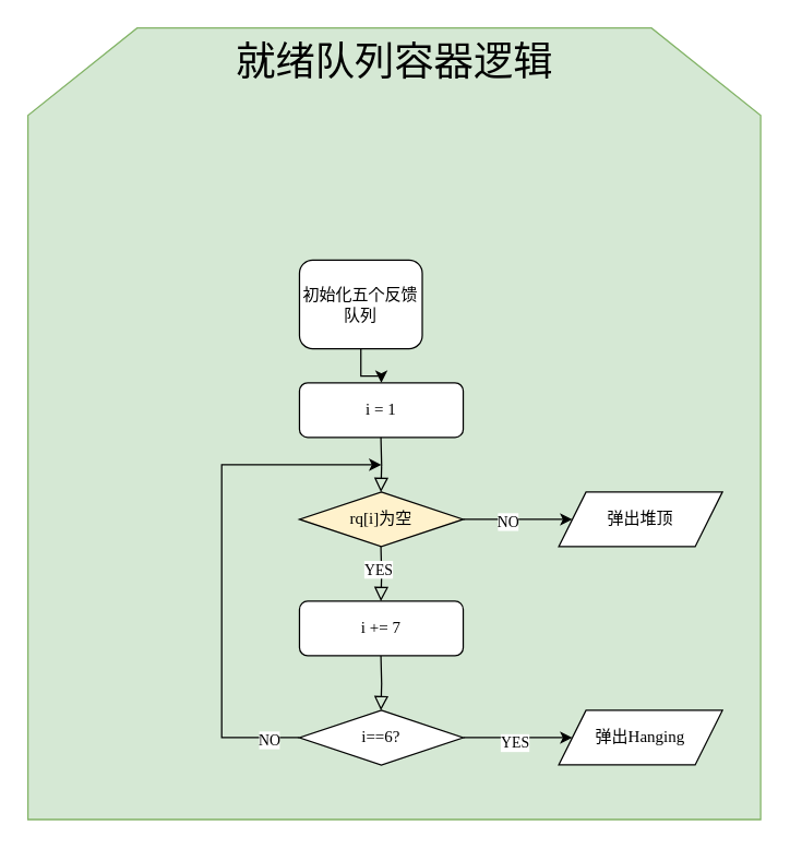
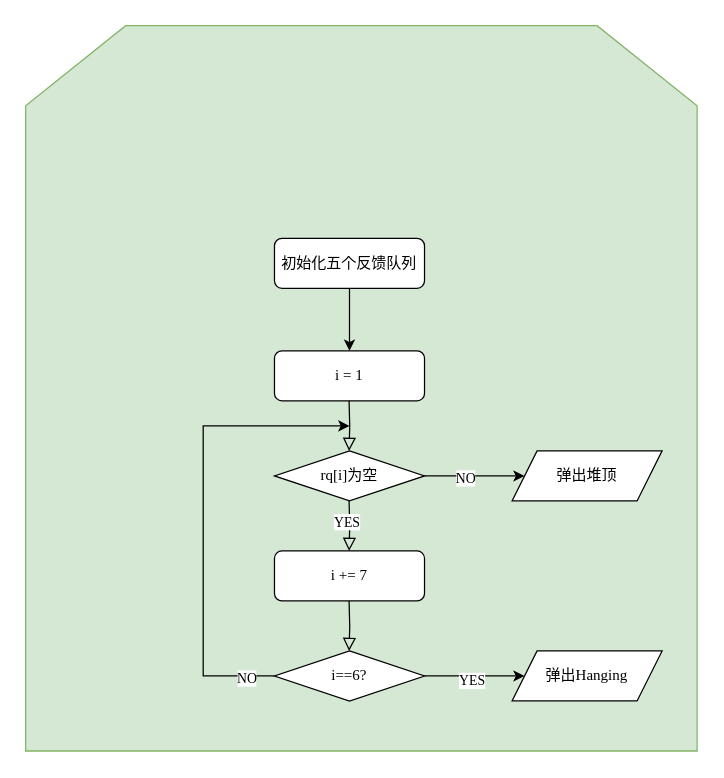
  <mxCell id="0" />
  <mxCell id="1" parent="0" />
  <mxCell id="2" value="" style="shape=loopLimit;whiteSpace=wrap;html=1;fontFamily=Times New Roman;fillColor=#d5e8d4;strokeColor=#82b366;size=80;" parent="1" vertex="1"><mxGeometry x="20" y="20" width="537" height="580" as="geometry" /></mxCell>
  <mxCell id="3" style="edgeStyle=orthogonalEdgeStyle;rounded=0;orthogonalLoop=1;jettySize=auto;html=1;entryX=0.5;entryY=0;entryDx=0;entryDy=0;" parent="1" source="4" target="5" edge="1"><mxGeometry relative="1" as="geometry" /></mxCell>
- <mxCell id="4" value="初始化五个反馈队列" style="rounded=1;whiteSpace=wrap;html=1;fontSize=12;glass=0;strokeWidth=1;shadow=0;fontFamily=Times New Roman;" parent="1" vertex="1"><mxGeometry x="219" y="190" width="90" height="65" as="geometry" /></mxCell>
+ <mxCell id="4" value="初始化五个反馈队列" style="rounded=1;whiteSpace=wrap;html=1;fontSize=12;glass=0;strokeWidth=1;shadow=0;fontFamily=Times New Roman;" parent="1" vertex="1"><mxGeometry x="219" y="190" width="120" height="40" as="geometry" /></mxCell>
  <mxCell id="5" value="i = 1" style="rounded=1;whiteSpace=wrap;html=1;fontSize=12;glass=0;strokeWidth=1;shadow=0;fontFamily=Times New Roman;" parent="1" vertex="1"><mxGeometry x="219" y="280" width="120" height="40" as="geometry" /></mxCell>
- <mxCell id="6" value="rq[i]为空" style="rhombus;whiteSpace=wrap;html=1;fontFamily=Times New Roman;fillColor=#fff2cc;" parent="1" vertex="1"><mxGeometry x="219" y="360" width="120" height="40" as="geometry" /></mxCell>
+ <mxCell id="6" value="rq[i]为空" style="rhombus;whiteSpace=wrap;html=1;fontFamily=Times New Roman;" parent="1" vertex="1"><mxGeometry x="219" y="360" width="120" height="40" as="geometry" /></mxCell>
  <mxCell id="7" value="" style="rounded=0;html=1;jettySize=auto;orthogonalLoop=1;fontSize=11;endArrow=block;endFill=0;endSize=8;strokeWidth=1;shadow=0;labelBackgroundColor=none;edgeStyle=orthogonalEdgeStyle;fontFamily=Times New Roman;" parent="1" edge="1"><mxGeometry relative="1" as="geometry"><mxPoint x="278.66" y="320" as="sourcePoint" /><mxPoint x="278.66" y="360" as="targetPoint" /></mxGeometry></mxCell>
  <mxCell id="8" value="" style="rounded=0;html=1;jettySize=auto;orthogonalLoop=1;fontSize=11;endArrow=block;endFill=0;endSize=8;strokeWidth=1;shadow=0;labelBackgroundColor=none;edgeStyle=orthogonalEdgeStyle;fontFamily=Times New Roman;" parent="1" edge="1"><mxGeometry relative="1" as="geometry"><mxPoint x="278.66" y="400" as="sourcePoint" /><mxPoint x="278.66" y="440" as="targetPoint" /></mxGeometry></mxCell>
  <mxCell id="9" value="YES" style="edgeLabel;html=1;align=center;verticalAlign=middle;resizable=0;points=[];fontFamily=Times New Roman;" parent="8" vertex="1" connectable="0"><mxGeometry x="-0.235" y="-3" relative="1" as="geometry"><mxPoint as="offset" /></mxGeometry></mxCell>
  <mxCell id="10" value="i += 7" style="rounded=1;whiteSpace=wrap;html=1;fontSize=12;glass=0;strokeWidth=1;shadow=0;fontFamily=Times New Roman;" parent="1" vertex="1"><mxGeometry x="219" y="440" width="120" height="40" as="geometry" /></mxCell>
  <mxCell id="11" value="" style="rounded=0;html=1;jettySize=auto;orthogonalLoop=1;fontSize=11;endArrow=block;endFill=0;endSize=8;strokeWidth=1;shadow=0;labelBackgroundColor=none;edgeStyle=orthogonalEdgeStyle;fontFamily=Times New Roman;" parent="1" edge="1"><mxGeometry relative="1" as="geometry"><mxPoint x="278.66" y="480" as="sourcePoint" /><mxPoint x="278.66" y="520" as="targetPoint" /></mxGeometry></mxCell>
  <mxCell id="12" style="edgeStyle=orthogonalEdgeStyle;rounded=0;orthogonalLoop=1;jettySize=auto;html=1;fontFamily=Times New Roman;" parent="1" source="14" edge="1"><mxGeometry relative="1" as="geometry"><mxPoint x="279" y="340" as="targetPoint" /><Array as="points"><mxPoint x="162" y="540" /><mxPoint x="162" y="340" /></Array></mxGeometry></mxCell>
  <mxCell id="13" value="NO" style="edgeLabel;html=1;align=center;verticalAlign=middle;resizable=0;points=[];fontFamily=Times New Roman;" parent="12" vertex="1" connectable="0"><mxGeometry x="-0.875" y="1" relative="1" as="geometry"><mxPoint as="offset" /></mxGeometry></mxCell>
  <mxCell id="14" value="i==6?" style="rhombus;whiteSpace=wrap;html=1;fontFamily=Times New Roman;" parent="1" vertex="1"><mxGeometry x="219" y="520" width="120" height="40" as="geometry" /></mxCell>
  <mxCell id="15" value="" style="endArrow=classic;html=1;rounded=0;exitX=1;exitY=0.5;exitDx=0;exitDy=0;entryX=0;entryY=0.5;entryDx=0;entryDy=0;fontFamily=Times New Roman;" parent="1" source="6" edge="1"><mxGeometry width="50" height="50" relative="1" as="geometry"><mxPoint x="399" y="390" as="sourcePoint" /><mxPoint x="419" y="380" as="targetPoint" /></mxGeometry></mxCell>
  <mxCell id="16" value="NO" style="edgeLabel;html=1;align=center;verticalAlign=middle;resizable=0;points=[];fontFamily=Times New Roman;" parent="15" vertex="1" connectable="0"><mxGeometry x="-0.201" y="-1" relative="1" as="geometry"><mxPoint as="offset" /></mxGeometry></mxCell>
  <mxCell id="17" value="" style="endArrow=classic;html=1;rounded=0;exitX=1;exitY=0.5;exitDx=0;exitDy=0;fontFamily=Times New Roman;" parent="1" source="14" edge="1"><mxGeometry width="50" height="50" relative="1" as="geometry"><mxPoint x="389" y="530" as="sourcePoint" /><mxPoint x="419" y="540" as="targetPoint" /></mxGeometry></mxCell>
  <mxCell id="18" value="YES" style="edgeLabel;html=1;align=center;verticalAlign=middle;resizable=0;points=[];fontFamily=Times New Roman;" parent="17" vertex="1" connectable="0"><mxGeometry x="-0.075" y="-2" relative="1" as="geometry"><mxPoint y="1" as="offset" /></mxGeometry></mxCell>
  <mxCell id="19" value="弹出堆顶" style="shape=parallelogram;perimeter=parallelogramPerimeter;whiteSpace=wrap;html=1;fixedSize=1;fontFamily=Times New Roman;" parent="1" vertex="1"><mxGeometry x="409" y="360" width="120" height="40" as="geometry" /></mxCell>
  <mxCell id="20" value="弹出Hanging" style="shape=parallelogram;perimeter=parallelogramPerimeter;whiteSpace=wrap;html=1;fixedSize=1;fontFamily=Times New Roman;" parent="1" vertex="1"><mxGeometry x="409" y="520" width="120" height="40" as="geometry" /></mxCell>
- <mxCell id="21" value="&lt;font style=&quot;font-size: 29px;&quot;&gt;就绪队列容器逻辑&lt;/font&gt;" style="text;html=1;align=center;verticalAlign=middle;whiteSpace=wrap;rounded=0;" parent="1" vertex="1"><mxGeometry x="149" y="20" width="280" height="50" as="geometry" /></mxCell>
